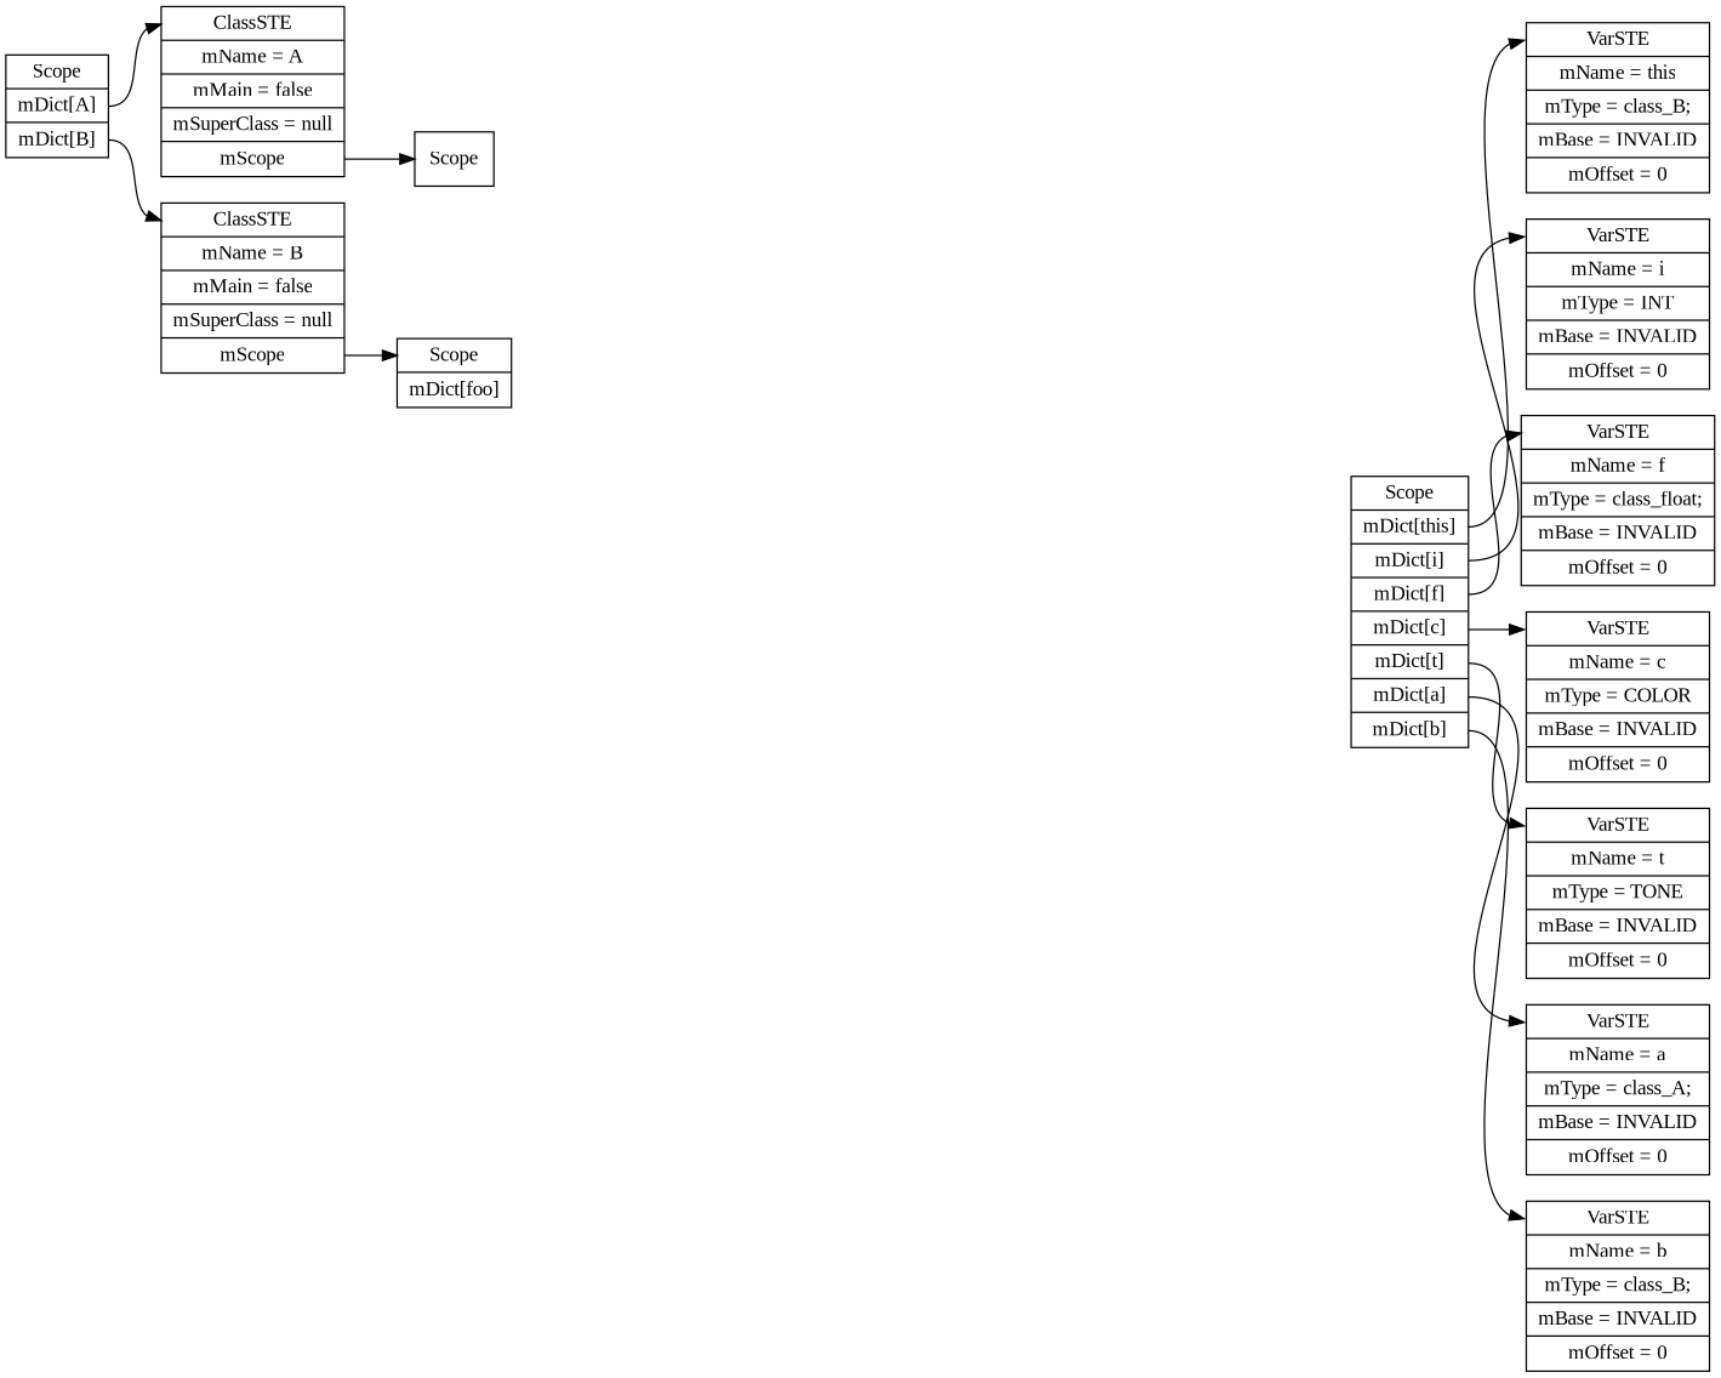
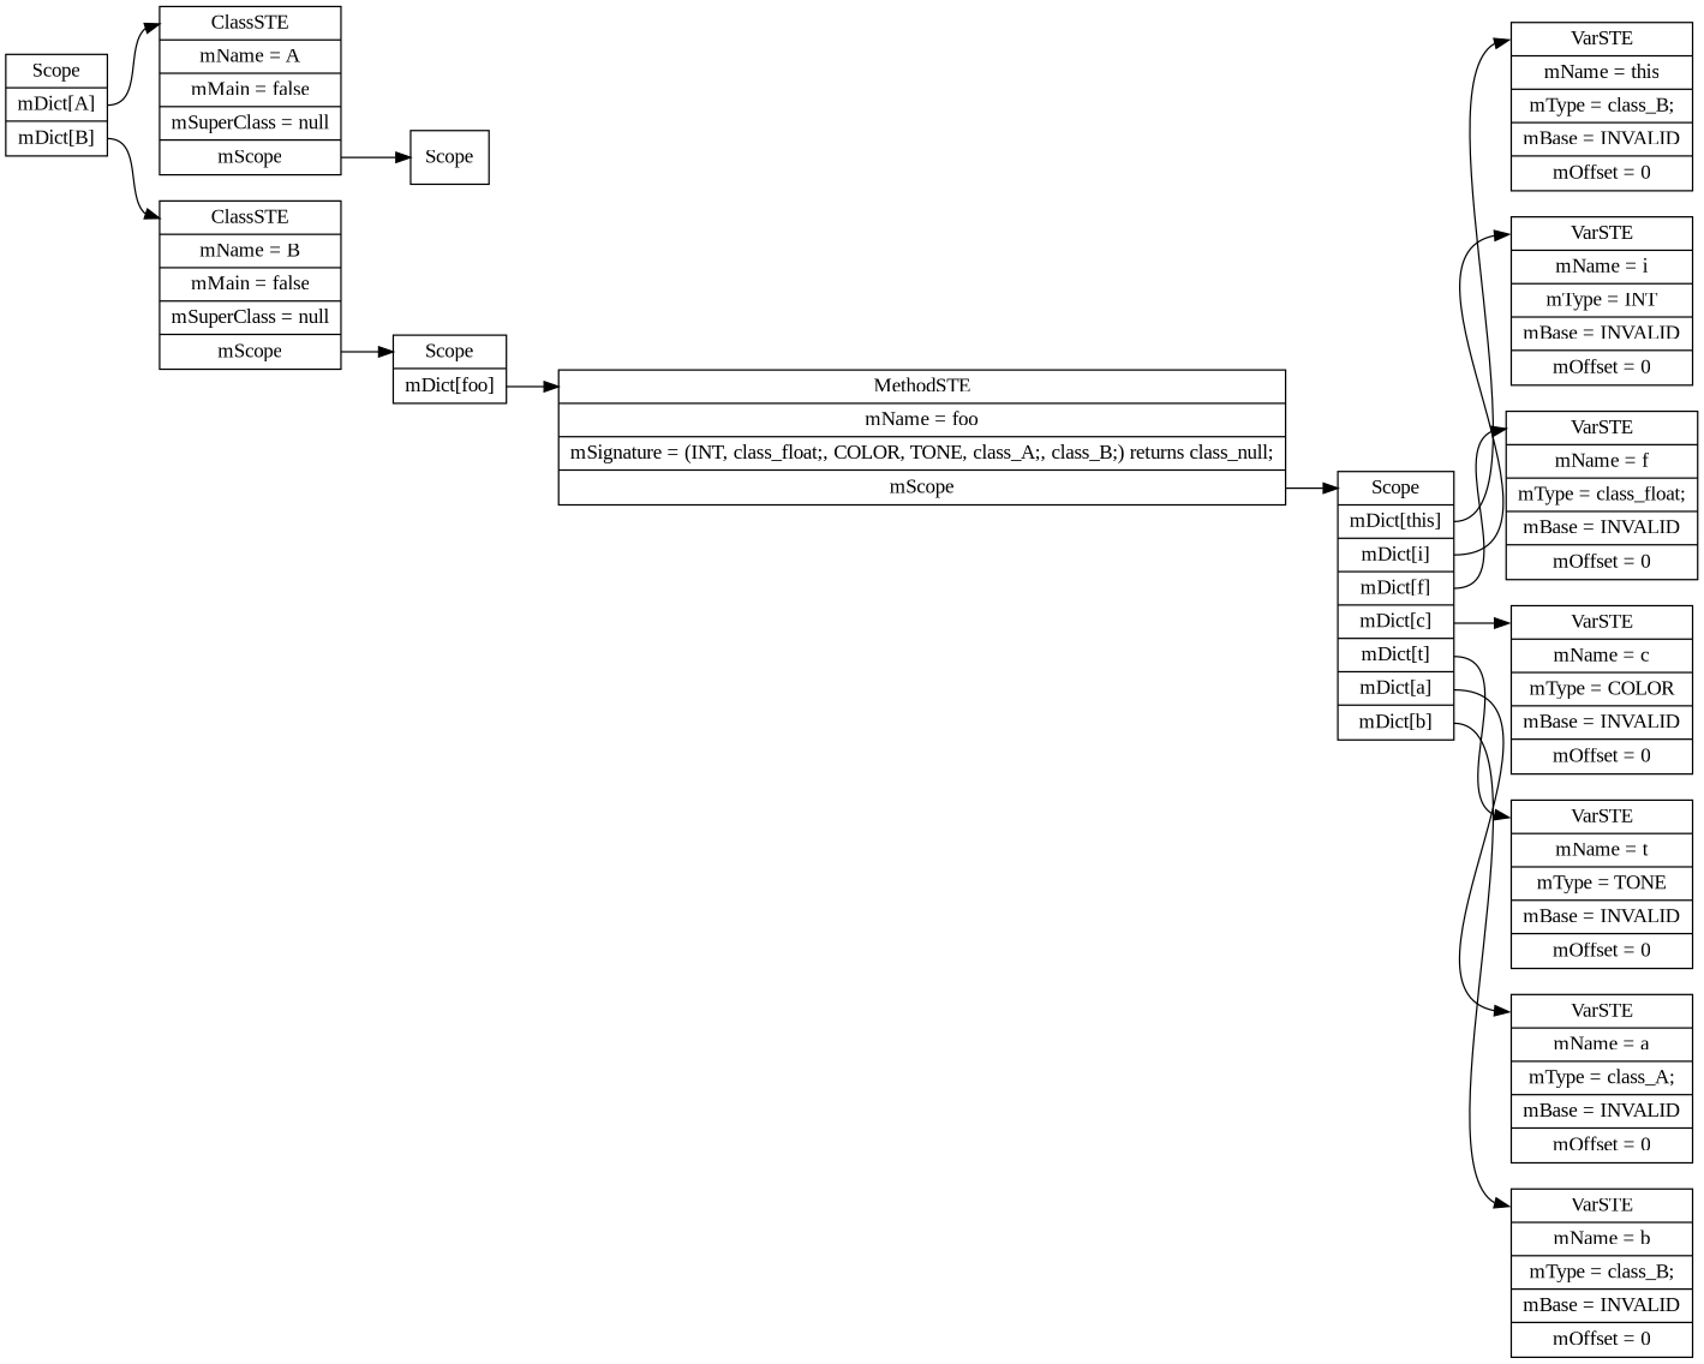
  digraph {
    rankdir=LR
    fontname="Liberation Serif"
    node [shape=record fontname="Liberation Serif"]
    edge [headport=f0 tailport=f1 fontname="Liberation Serif"]
    n1 [label=" <f0> Scope | <f1> mDict\[A\] | <f2> mDict\[B\] "]
    n2 [label=" <f0> ClassSTE | <f1> mName = A| <f2> mMain = false| <f3> mSuperClass = null| <f4> mScope "]
    n3 [label=" <f0> ClassSTE | <f1> mName = B| <f2> mMain = false| <f3> mSuperClass = null| <f4> mScope "]
    n4 [label=" <f0> Scope "]
    n5 [label=" <f0> Scope | <f1> mDict\[foo\] "]
+   n6 [label=" <f0> MethodSTE | <f1> mName = foo| <f2> mSignature = (INT, class_float;, COLOR, TONE, class_A;, class_B;) returns class_null;| <f3> mScope "]
    n7 [label=" <f0> Scope | <f1> mDict\[this\] | <f2> mDict\[i\] | <f3> mDict\[f\] | <f4> mDict\[c\] | <f5> mDict\[t\] | <f6> mDict\[a\] | <f7> mDict\[b\] "]
    n8 [label=" <f0> VarSTE | <f1> mName = this| <f2> mType = class_B;| <f3> mBase = INVALID| <f4> mOffset = 0"]
    n9 [label=" <f0> VarSTE | <f1> mName = i| <f2> mType = INT| <f3> mBase = INVALID| <f4> mOffset = 0"]
    n10 [label=" <f0> VarSTE | <f1> mName = f| <f2> mType = class_float;| <f3> mBase = INVALID| <f4> mOffset = 0"]
    n11 [label=" <f0> VarSTE | <f1> mName = c| <f2> mType = COLOR| <f3> mBase = INVALID| <f4> mOffset = 0"]
    n12 [label=" <f0> VarSTE | <f1> mName = t| <f2> mType = TONE| <f3> mBase = INVALID| <f4> mOffset = 0"]
    n13 [label=" <f0> VarSTE | <f1> mName = a| <f2> mType = class_A;| <f3> mBase = INVALID| <f4> mOffset = 0"]
    n14 [label=" <f0> VarSTE | <f1> mName = b| <f2> mType = class_B;| <f3> mBase = INVALID| <f4> mOffset = 0"]
    n1 -> n2
    n1 -> n3 [tailport=f2]
    n2 -> n4 [tailport=f4]
    n3 -> n5 [tailport=f4]
+   n5 -> n6
+   n6 -> n7 [tailport=f3]
    n7 -> n8
    n7 -> n9 [tailport=f2]
    n7 -> n10 [tailport=f3]
    n7 -> n11 [tailport=f4]
    n7 -> n12 [tailport=f5]
    n7 -> n13 [tailport=f6]
    n7 -> n14 [tailport=f7]
  }
